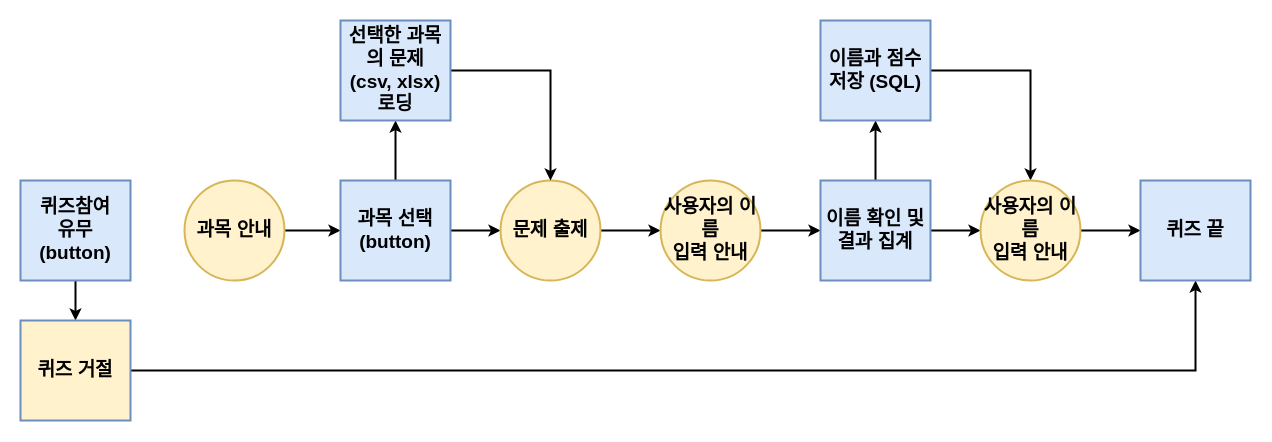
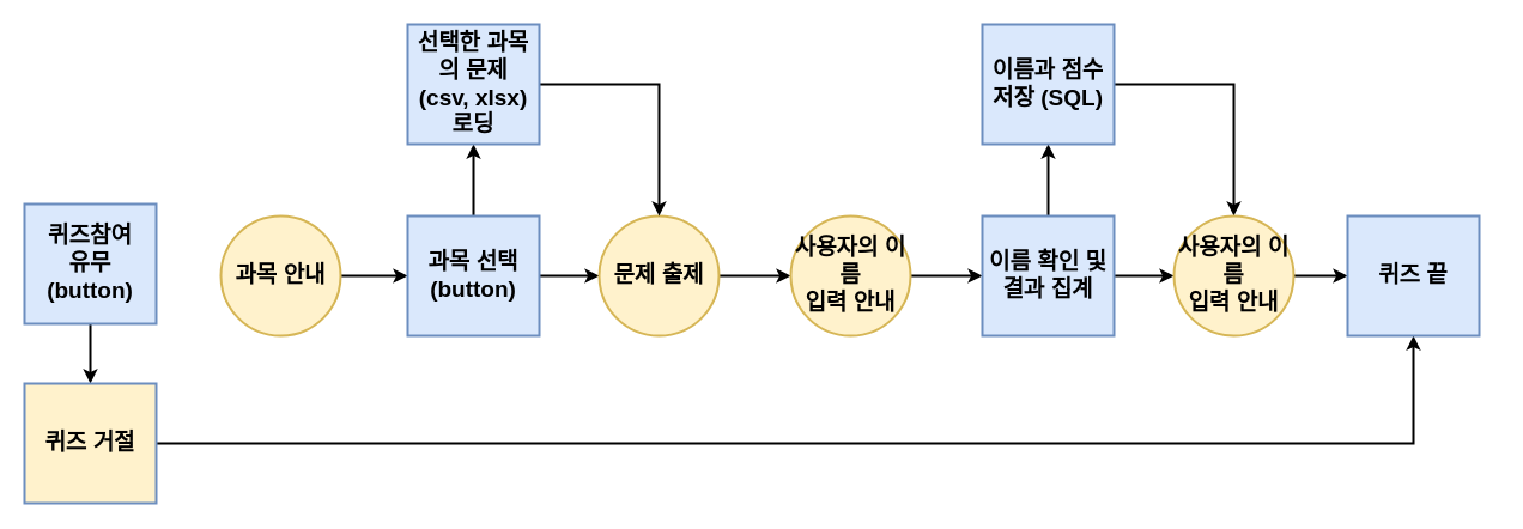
  <mxCell id="0" />
  <mxCell id="1" parent="0" />
  <mxCell id="2" style="edgeStyle=orthogonalEdgeStyle;rounded=0;orthogonalLoop=1;jettySize=auto;html=1;exitX=0.5;exitY=1;exitDx=0;exitDy=0;entryX=0.5;entryY=0;entryDx=0;entryDy=0;strokeWidth=2;spacing=2;fontSize=19;fontStyle=1" edge="1" parent="1" source="3" target="5"><mxGeometry relative="1" as="geometry" /></mxCell>
- <mxCell id="3" value="퀴즈참여 &lt;br&gt;유무&lt;br style=&quot;font-size: 19px&quot;&gt;(button)" style="rounded=0;whiteSpace=wrap;html=1;strokeWidth=2;spacing=2;fontSize=19;fontStyle=1;fillColor=#dae8fc;strokeColor=#6c8ebf;" vertex="1" parent="1"><mxGeometry x="20" y="180" width="110" height="100" as="geometry" /></mxCell>
+ <mxCell id="3" value="퀴즈참여 &lt;br&gt;유무&lt;br style=&quot;font-size: 19px&quot;&gt;(button)" style="rounded=0;whiteSpace=wrap;html=1;strokeWidth=2;spacing=2;fontSize=19;fontStyle=1;fillColor=#dae8fc;strokeColor=#6c8ebf;" vertex="1" parent="1"><mxGeometry x="20" y="170" width="110" height="100" as="geometry" /></mxCell>
  <mxCell id="4" style="edgeStyle=orthogonalEdgeStyle;rounded=0;orthogonalLoop=1;jettySize=auto;html=1;exitX=1;exitY=0.5;exitDx=0;exitDy=0;entryX=0.5;entryY=1;entryDx=0;entryDy=0;strokeWidth=2;spacing=2;fontSize=19;fontStyle=1" edge="1" parent="1" source="5" target="22"><mxGeometry relative="1" as="geometry" /></mxCell>
  <mxCell id="5" value="퀴즈 거절" style="rounded=0;whiteSpace=wrap;html=1;strokeWidth=2;spacing=2;fontSize=19;fontStyle=1;fillColor=#fff2cc;strokeColor=#6c8ebf;" vertex="1" parent="1"><mxGeometry x="20" y="320" width="110" height="100" as="geometry" /></mxCell>
  <mxCell id="6" style="edgeStyle=orthogonalEdgeStyle;rounded=0;orthogonalLoop=1;jettySize=auto;html=1;exitX=1;exitY=0.5;exitDx=0;exitDy=0;entryX=0;entryY=0.5;entryDx=0;entryDy=0;strokeWidth=2;spacing=2;fontSize=19;fontStyle=1" edge="1" parent="1" source="7" target="10"><mxGeometry relative="1" as="geometry" /></mxCell>
  <mxCell id="7" value="과목 안내" style="ellipse;whiteSpace=wrap;html=1;strokeWidth=2;spacing=2;fontSize=19;fontStyle=1;fillColor=#fff2cc;strokeColor=#d6b656;" vertex="1" parent="1"><mxGeometry x="184" y="180" width="100" height="100" as="geometry" /></mxCell>
  <mxCell id="8" style="edgeStyle=orthogonalEdgeStyle;rounded=0;orthogonalLoop=1;jettySize=auto;html=1;exitX=0.5;exitY=0;exitDx=0;exitDy=0;entryX=0.5;entryY=1;entryDx=0;entryDy=0;strokeWidth=2;spacing=2;fontSize=19;fontStyle=1" edge="1" parent="1" source="10" target="24"><mxGeometry relative="1" as="geometry" /></mxCell>
  <mxCell id="9" style="edgeStyle=orthogonalEdgeStyle;rounded=0;orthogonalLoop=1;jettySize=auto;html=1;exitX=1;exitY=0.5;exitDx=0;exitDy=0;entryX=0;entryY=0.5;entryDx=0;entryDy=0;strokeWidth=2;spacing=2;fontSize=19;fontStyle=1" edge="1" parent="1" source="10" target="12"><mxGeometry relative="1" as="geometry" /></mxCell>
  <mxCell id="10" value="과목 선택&lt;br style=&quot;font-size: 19px;&quot;&gt;(button)" style="rounded=0;whiteSpace=wrap;html=1;strokeWidth=2;spacing=2;fontSize=19;fontStyle=1;fillColor=#dae8fc;strokeColor=#6c8ebf;" vertex="1" parent="1"><mxGeometry x="340" y="180" width="110" height="100" as="geometry" /></mxCell>
  <mxCell id="11" style="edgeStyle=orthogonalEdgeStyle;rounded=0;orthogonalLoop=1;jettySize=auto;html=1;exitX=1;exitY=0.5;exitDx=0;exitDy=0;strokeWidth=2;spacing=2;fontSize=19;fontStyle=1" edge="1" parent="1" source="12" target="14"><mxGeometry relative="1" as="geometry" /></mxCell>
  <mxCell id="12" value="문제 출제" style="ellipse;whiteSpace=wrap;html=1;strokeWidth=2;spacing=2;fontSize=19;fontStyle=1;fillColor=#fff2cc;strokeColor=#d6b656;" vertex="1" parent="1"><mxGeometry x="500" y="180" width="100" height="100" as="geometry" /></mxCell>
  <mxCell id="13" style="edgeStyle=orthogonalEdgeStyle;rounded=0;orthogonalLoop=1;jettySize=auto;html=1;exitX=1;exitY=0.5;exitDx=0;exitDy=0;entryX=0;entryY=0.5;entryDx=0;entryDy=0;strokeWidth=2;spacing=2;fontSize=19;fontStyle=1" edge="1" parent="1" source="14" target="17"><mxGeometry relative="1" as="geometry" /></mxCell>
  <mxCell id="14" value="사용자의 이름&lt;br style=&quot;font-size: 19px;&quot;&gt;입력 안내" style="ellipse;whiteSpace=wrap;html=1;strokeWidth=2;spacing=2;fontSize=19;fontStyle=1;fillColor=#fff2cc;strokeColor=#d6b656;" vertex="1" parent="1"><mxGeometry x="660" y="180" width="100" height="100" as="geometry" /></mxCell>
  <mxCell id="15" style="edgeStyle=orthogonalEdgeStyle;rounded=0;orthogonalLoop=1;jettySize=auto;html=1;exitX=0.5;exitY=0;exitDx=0;exitDy=0;entryX=0.5;entryY=1;entryDx=0;entryDy=0;strokeWidth=2;spacing=2;fontSize=19;fontStyle=1" edge="1" parent="1" source="17" target="19"><mxGeometry relative="1" as="geometry" /></mxCell>
  <mxCell id="16" style="edgeStyle=orthogonalEdgeStyle;rounded=0;orthogonalLoop=1;jettySize=auto;html=1;exitX=1;exitY=0.5;exitDx=0;exitDy=0;entryX=0;entryY=0.5;entryDx=0;entryDy=0;strokeWidth=2;spacing=2;fontSize=19;fontStyle=1" edge="1" parent="1" source="17" target="21"><mxGeometry relative="1" as="geometry" /></mxCell>
  <mxCell id="17" value="이름 확인 및&lt;br style=&quot;font-size: 19px;&quot;&gt;결과 집계" style="rounded=0;whiteSpace=wrap;html=1;strokeWidth=2;spacing=2;fontSize=19;fontStyle=1;fillColor=#dae8fc;strokeColor=#6c8ebf;" vertex="1" parent="1"><mxGeometry x="820" y="180" width="110" height="100" as="geometry" /></mxCell>
  <mxCell id="18" style="edgeStyle=orthogonalEdgeStyle;rounded=0;orthogonalLoop=1;jettySize=auto;html=1;exitX=1;exitY=0.5;exitDx=0;exitDy=0;entryX=0.5;entryY=0;entryDx=0;entryDy=0;strokeWidth=2;spacing=2;fontSize=19;fontStyle=1" edge="1" parent="1" source="19" target="21"><mxGeometry relative="1" as="geometry" /></mxCell>
  <mxCell id="19" value="이름과 점수&lt;br style=&quot;font-size: 19px;&quot;&gt;저장 (SQL)" style="rounded=0;whiteSpace=wrap;html=1;strokeWidth=2;spacing=2;fontSize=19;fontStyle=1;fillColor=#dae8fc;strokeColor=#6c8ebf;" vertex="1" parent="1"><mxGeometry x="820" y="20" width="110" height="100" as="geometry" /></mxCell>
  <mxCell id="20" style="edgeStyle=orthogonalEdgeStyle;rounded=0;orthogonalLoop=1;jettySize=auto;html=1;exitX=1;exitY=0.5;exitDx=0;exitDy=0;entryX=0;entryY=0.5;entryDx=0;entryDy=0;strokeWidth=2;spacing=2;fontSize=19;fontStyle=1" edge="1" parent="1" source="21" target="22"><mxGeometry relative="1" as="geometry" /></mxCell>
  <mxCell id="21" value="사용자의 이름&lt;br style=&quot;font-size: 19px;&quot;&gt;입력 안내" style="ellipse;whiteSpace=wrap;html=1;strokeWidth=2;spacing=2;fontSize=19;fontStyle=1;fillColor=#fff2cc;strokeColor=#d6b656;" vertex="1" parent="1"><mxGeometry x="980" y="180" width="100" height="100" as="geometry" /></mxCell>
- <mxCell id="22" value="퀴즈 끝" style="rounded=0;whiteSpace=wrap;html=1;strokeWidth=2;spacing=2;fontSize=19;fontStyle=1;fillColor=#dae8fc;strokeColor=#6c8ebf;" vertex="1" parent="1"><mxGeometry x="1140" y="180" width="110" height="100" as="geometry" /></mxCell>
+ <mxCell id="22" value="퀴즈 끝" style="rounded=0;whiteSpace=wrap;html=1;strokeWidth=2;spacing=2;fontSize=19;fontStyle=1;fillColor=#dae8fc;strokeColor=#6c8ebf;" vertex="1" parent="1"><mxGeometry x="1125" y="180" width="110" height="100" as="geometry" /></mxCell>
  <mxCell id="23" style="edgeStyle=orthogonalEdgeStyle;rounded=0;orthogonalLoop=1;jettySize=auto;html=1;exitX=1;exitY=0.5;exitDx=0;exitDy=0;strokeWidth=2;spacing=2;fontSize=19;fontStyle=1" edge="1" parent="1" source="24" target="12"><mxGeometry relative="1" as="geometry" /></mxCell>
  <mxCell id="24" value="선택한 과목의 문제&lt;br style=&quot;font-size: 19px;&quot;&gt;(csv, xlsx) 로딩" style="rounded=0;whiteSpace=wrap;html=1;strokeWidth=2;spacing=2;fontSize=19;fontStyle=1;fillColor=#dae8fc;strokeColor=#6c8ebf;" vertex="1" parent="1"><mxGeometry x="340" y="20" width="110" height="100" as="geometry" /></mxCell>
